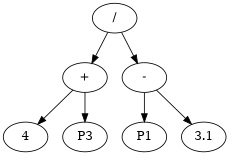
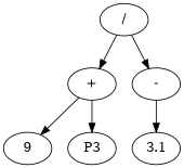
  digraph {
    n1 [label="/"]
    n2 [label="+"]
    n3 [label="-"]
-   n4 [label=4]
+   n4 [label=9]
    n5 [label=P3]
-   n6 [label=P1]
    n7 [label=3.1]
    n1 -> n2
    n1 -> n3
    n2 -> n4
    n2 -> n5
-   n3 -> n6
    n3 -> n7
  }
